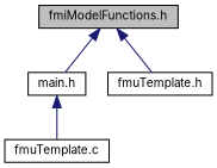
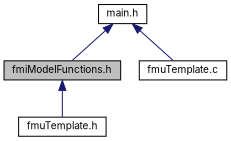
  digraph {
    fontname=Inter
    node [color=black fillcolor=white fontname=Inter fontsize=10 shape=record style=filled]
    edge [color=midnightblue dir=back fontname=Inter fontsize=10 labelfontname=Helvetica labelfontsize=10 style=solid]
    n1 [fillcolor=grey75 fontcolor=black height=0.2 label="fmiModelFunctions.h" width=0.4]
    n2 [height=0.2 label="main.h" width=0.4]
    n3 [height=0.2 label="fmuTemplate.h" width=0.4]
    n4 [height=0.2 label="fmuTemplate.c" width=0.4]
-   n1 -> n2
+   n2 -> n1
    n1 -> n3
    n2 -> n4
  }
